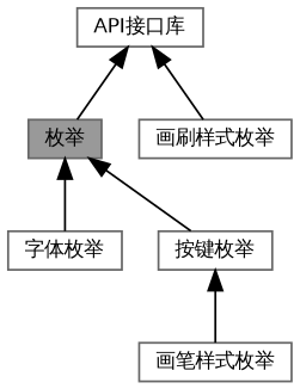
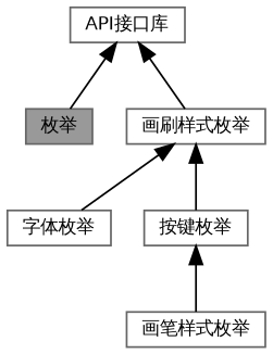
  digraph {
    rankdir=TB
    node [color=grey40 fillcolor=white fontname=Helvetica fontsize=10 shape=box style=filled]
    edge [dir=back fontname=Helvetica fontsize=10 labelfontname=Helvetica labelfontsize=10 shape=plaintext style=solid]
    n1 [height=0.2 label="API接口库" width=0.4]
    n2 [color=gray40 fillcolor=grey60 fontcolor=black height=0.2 label="枚举" width=0.4]
    n3 [height=0.2 label="画刷样式枚举" width=0.4]
    n4 [height=0.2 label="字体枚举" width=0.4]
    n5 [height=0.2 label="按键枚举" width=0.4]
    n6 [height=0.2 label="画笔样式枚举" width=0.4]
    n1 -> n2
    n1 -> n3
-   n2 -> n4
-   n2 -> n5
+   n3 -> n4
+   n3 -> n5
    n5 -> n6
  }
